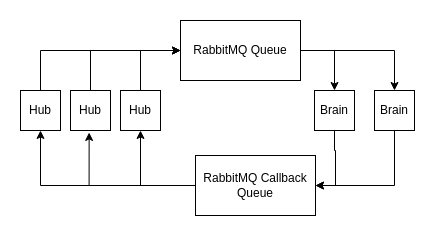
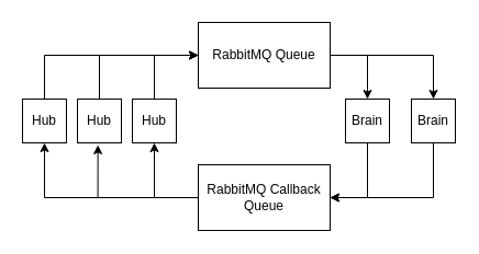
  <mxCell id="0" />
  <mxCell id="1" parent="0" />
  <mxCell id="2" style="edgeStyle=orthogonalEdgeStyle;rounded=0;orthogonalLoop=1;jettySize=auto;html=1;exitX=0.5;exitY=0;exitDx=0;exitDy=0;entryX=0;entryY=0.5;entryDx=0;entryDy=0;" parent="1" source="3" target="8" edge="1"><mxGeometry relative="1" as="geometry" /></mxCell>
  <mxCell id="3" value="Hub" style="rounded=0;whiteSpace=wrap;html=1;" parent="1" vertex="1"><mxGeometry x="70" y="90" width="40" height="40" as="geometry" /></mxCell>
  <mxCell id="4" style="edgeStyle=orthogonalEdgeStyle;rounded=0;orthogonalLoop=1;jettySize=auto;html=1;exitX=0.5;exitY=1;exitDx=0;exitDy=0;entryX=1;entryY=0.5;entryDx=0;entryDy=0;" parent="1" source="5" target="12" edge="1"><mxGeometry relative="1" as="geometry" /></mxCell>
  <mxCell id="5" value="Brain" style="rounded=0;whiteSpace=wrap;html=1;" parent="1" vertex="1"><mxGeometry x="314" y="90" width="40" height="40" as="geometry" /></mxCell>
  <mxCell id="6" style="edgeStyle=orthogonalEdgeStyle;rounded=0;orthogonalLoop=1;jettySize=auto;html=1;exitX=1;exitY=0.5;exitDx=0;exitDy=0;entryX=0.5;entryY=0;entryDx=0;entryDy=0;" parent="1" source="8" target="5" edge="1"><mxGeometry relative="1" as="geometry" /></mxCell>
  <mxCell id="7" style="edgeStyle=orthogonalEdgeStyle;rounded=0;orthogonalLoop=1;jettySize=auto;html=1;exitX=1;exitY=0.5;exitDx=0;exitDy=0;entryX=0.5;entryY=0;entryDx=0;entryDy=0;" parent="1" source="8" target="18" edge="1"><mxGeometry relative="1" as="geometry" /></mxCell>
  <mxCell id="8" value="RabbitMQ Queue" style="rounded=0;whiteSpace=wrap;html=1;" parent="1" vertex="1"><mxGeometry x="180" y="20" width="120" height="60" as="geometry" /></mxCell>
  <mxCell id="9" style="edgeStyle=orthogonalEdgeStyle;rounded=0;orthogonalLoop=1;jettySize=auto;html=1;exitX=0;exitY=0.5;exitDx=0;exitDy=0;entryX=0.466;entryY=1.049;entryDx=0;entryDy=0;entryPerimeter=0;" parent="1" source="12" target="3" edge="1"><mxGeometry relative="1" as="geometry" /></mxCell>
  <mxCell id="10" style="edgeStyle=orthogonalEdgeStyle;rounded=0;orthogonalLoop=1;jettySize=auto;html=1;exitX=0;exitY=0.5;exitDx=0;exitDy=0;entryX=0.5;entryY=1;entryDx=0;entryDy=0;" parent="1" source="12" target="14" edge="1"><mxGeometry relative="1" as="geometry" /></mxCell>
  <mxCell id="11" style="edgeStyle=orthogonalEdgeStyle;rounded=0;orthogonalLoop=1;jettySize=auto;html=1;exitX=0;exitY=0.5;exitDx=0;exitDy=0;entryX=0.5;entryY=1;entryDx=0;entryDy=0;" parent="1" source="12" target="16" edge="1"><mxGeometry relative="1" as="geometry" /></mxCell>
- <mxCell id="12" value="RabbitMQ Callback Queue" style="rounded=0;whiteSpace=wrap;html=1;" parent="1" vertex="1"><mxGeometry x="195" y="155" width="120" height="60" as="geometry" /></mxCell>
+ <mxCell id="12" value="RabbitMQ Callback Queue" style="rounded=0;whiteSpace=wrap;html=1;" parent="1" vertex="1"><mxGeometry x="180" y="150" width="120" height="60" as="geometry" /></mxCell>
  <mxCell id="13" style="edgeStyle=orthogonalEdgeStyle;rounded=0;orthogonalLoop=1;jettySize=auto;html=1;exitX=0.5;exitY=0;exitDx=0;exitDy=0;entryX=0;entryY=0.5;entryDx=0;entryDy=0;" parent="1" source="14" target="8" edge="1"><mxGeometry relative="1" as="geometry" /></mxCell>
  <mxCell id="14" value="Hub" style="rounded=0;whiteSpace=wrap;html=1;" parent="1" vertex="1"><mxGeometry x="120" y="90" width="40" height="40" as="geometry" /></mxCell>
  <mxCell id="15" style="edgeStyle=orthogonalEdgeStyle;rounded=0;orthogonalLoop=1;jettySize=auto;html=1;exitX=0.5;exitY=0;exitDx=0;exitDy=0;entryX=0;entryY=0.5;entryDx=0;entryDy=0;" parent="1" source="16" target="8" edge="1"><mxGeometry relative="1" as="geometry" /></mxCell>
  <mxCell id="16" value="Hub" style="rounded=0;whiteSpace=wrap;html=1;" parent="1" vertex="1"><mxGeometry x="20" y="90" width="40" height="40" as="geometry" /></mxCell>
  <mxCell id="17" style="edgeStyle=orthogonalEdgeStyle;rounded=0;orthogonalLoop=1;jettySize=auto;html=1;exitX=0.5;exitY=1;exitDx=0;exitDy=0;entryX=1;entryY=0.5;entryDx=0;entryDy=0;" parent="1" source="18" target="12" edge="1"><mxGeometry relative="1" as="geometry" /></mxCell>
  <mxCell id="18" value="Brain" style="rounded=0;whiteSpace=wrap;html=1;" parent="1" vertex="1"><mxGeometry x="374" y="90" width="40" height="40" as="geometry" /></mxCell>
